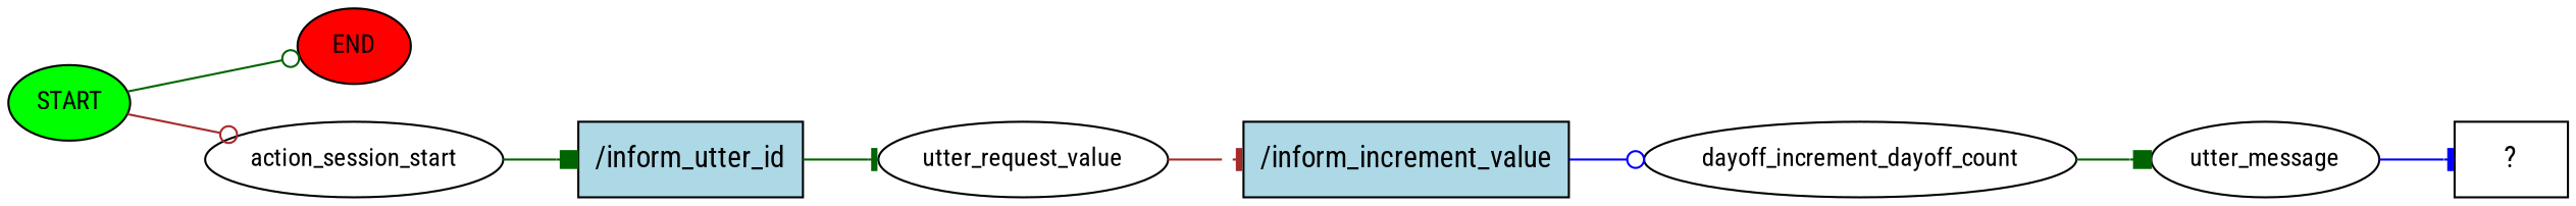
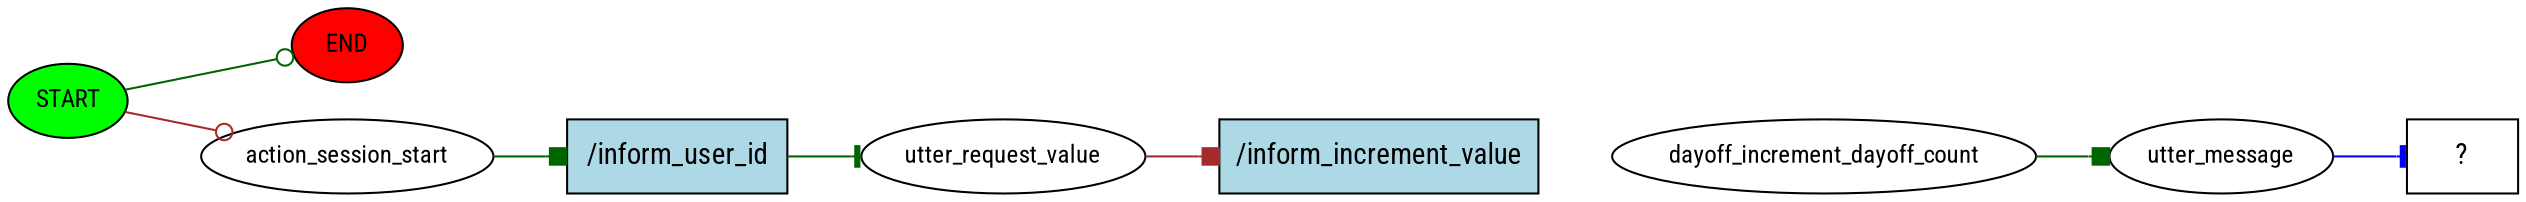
  digraph {
    fontname="Roboto Condensed"
    rankdir=LR
    node [fontname="Roboto Condensed" fontsize=12]
    edge [arrowhead=odot color=darkgreen fontname="Roboto Condensed"]
    n1 [fillcolor=green label=START style=filled]
    n2 [fillcolor=red label=END style=filled]
    n3 [label=action_session_start]
-   n4 [fillcolor=lightblue label="/inform_utter_id" shape=rect style=filled fontsize=""]
+   n4 [fillcolor=lightblue label="/inform_user_id" shape=rect style=filled fontsize=""]
    n5 [label=utter_request_value]
    n6 [fillcolor=lightblue label="/inform_increment_value" shape=rect style=filled fontsize=""]
    n7 [label=dayoff_increment_dayoff_count]
    n8 [label=utter_message]
    n9 [label="  ?  " shape=rect fontsize=""]
    n1 -> n2
    n1 -> n3 [color=brown]
    n3 -> n4 [arrowhead=box]
    n4 -> n5 [arrowhead=tee]
-   n5 -> n6 [arrowhead=tee color=brown]
-   n6 -> n7 [color=blue]
+   n5 -> n6 [arrowhead=box color=brown]
    n7 -> n8 [arrowhead=box]
    n8 -> n9 [arrowhead=tee color=blue]
  }
